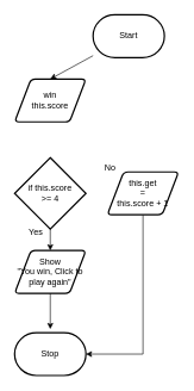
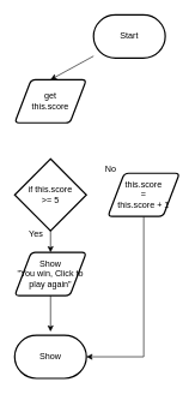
  <mxCell id="0" />
  <mxCell id="1" parent="0" />
  <mxCell id="2" style="edgeStyle=none;html=1;" parent="1" source="3" edge="1"><mxGeometry relative="1" as="geometry"><mxPoint x="70" y="110" as="targetPoint" /></mxGeometry></mxCell>
  <mxCell id="3" value="Start" style="strokeWidth=2;html=1;shape=mxgraph.flowchart.terminator;whiteSpace=wrap;" parent="1" vertex="1"><mxGeometry x="130" y="20" width="100" height="60" as="geometry" /></mxCell>
- <mxCell id="4" value="Stop" style="strokeWidth=2;html=1;shape=mxgraph.flowchart.terminator;whiteSpace=wrap;" parent="1" vertex="1"><mxGeometry x="20" y="465" width="100" height="60" as="geometry" /></mxCell>
- <mxCell id="5" value="win&lt;br&gt;this.score" style="shape=parallelogram;html=1;strokeWidth=2;perimeter=parallelogramPerimeter;whiteSpace=wrap;rounded=1;arcSize=12;size=0.23;" parent="1" vertex="1"><mxGeometry x="20" y="110" width="100" height="60" as="geometry" /></mxCell>
+ <mxCell id="4" value="Show" style="strokeWidth=2;html=1;shape=mxgraph.flowchart.terminator;whiteSpace=wrap;" parent="1" vertex="1"><mxGeometry x="20" y="465" width="100" height="60" as="geometry" /></mxCell>
+ <mxCell id="5" value="get&lt;br&gt;this.score" style="shape=parallelogram;html=1;strokeWidth=2;perimeter=parallelogramPerimeter;whiteSpace=wrap;rounded=1;arcSize=12;size=0.23;" parent="1" vertex="1"><mxGeometry x="20" y="110" width="100" height="60" as="geometry" /></mxCell>
  <mxCell id="6" style="edgeStyle=none;html=1;" parent="1" source="7" target="9" edge="1"><mxGeometry relative="1" as="geometry"><mxPoint x="70" y="380" as="targetPoint" /></mxGeometry></mxCell>
- <mxCell id="7" value="if this.score&lt;br&gt;&amp;gt;= 4" style="strokeWidth=2;html=1;shape=mxgraph.flowchart.decision;whiteSpace=wrap;" parent="1" vertex="1"><mxGeometry x="20" y="220" width="100" height="100" as="geometry" /></mxCell>
+ <mxCell id="7" value="if this.score&lt;br&gt;&amp;gt;= 5" style="strokeWidth=2;html=1;shape=mxgraph.flowchart.decision;whiteSpace=wrap;" parent="1" vertex="1"><mxGeometry x="20" y="220" width="100" height="100" as="geometry" /></mxCell>
  <mxCell id="8" style="edgeStyle=none;html=1;" parent="1" source="9" edge="1"><mxGeometry relative="1" as="geometry"><mxPoint x="70" y="460" as="targetPoint" /></mxGeometry></mxCell>
  <mxCell id="9" value="Show&lt;br&gt;&quot;You win, Click to play again&quot;" style="shape=parallelogram;html=1;strokeWidth=2;perimeter=parallelogramPerimeter;whiteSpace=wrap;rounded=1;arcSize=12;size=0.23;" parent="1" vertex="1"><mxGeometry x="20" y="350" width="100" height="60" as="geometry" /></mxCell>
  <mxCell id="10" value="Yes" style="text;strokeColor=none;align=center;fillColor=none;html=1;verticalAlign=middle;whiteSpace=wrap;rounded=0;" vertex="1" parent="1"><mxGeometry x="20" y="310" width="60" height="30" as="geometry" /></mxCell>
  <mxCell id="11" value="No" style="text;strokeColor=none;align=center;fillColor=none;html=1;verticalAlign=middle;whiteSpace=wrap;rounded=0;" vertex="1" parent="1"><mxGeometry x="124" y="220" width="60" height="30" as="geometry" /></mxCell>
  <mxCell id="12" style="edgeStyle=none;rounded=0;html=1;entryX=1;entryY=0.5;entryDx=0;entryDy=0;entryPerimeter=0;" edge="1" parent="1" source="13" target="4"><mxGeometry relative="1" as="geometry"><mxPoint x="210" y="520" as="targetPoint" /><Array as="points"><mxPoint x="200" y="495" /></Array></mxGeometry></mxCell>
- <mxCell id="13" value="this.get&lt;br&gt;=&lt;br&gt;this.score + 1" style="shape=parallelogram;html=1;strokeWidth=2;perimeter=parallelogramPerimeter;whiteSpace=wrap;rounded=1;arcSize=12;size=0.23;" vertex="1" parent="1"><mxGeometry x="150" y="240" width="100" height="60" as="geometry" /></mxCell>
+ <mxCell id="13" value="this.score&lt;br&gt;=&lt;br&gt;this.score + 1" style="shape=parallelogram;html=1;strokeWidth=2;perimeter=parallelogramPerimeter;whiteSpace=wrap;rounded=1;arcSize=12;size=0.23;" vertex="1" parent="1"><mxGeometry x="150" y="240" width="100" height="60" as="geometry" /></mxCell>
